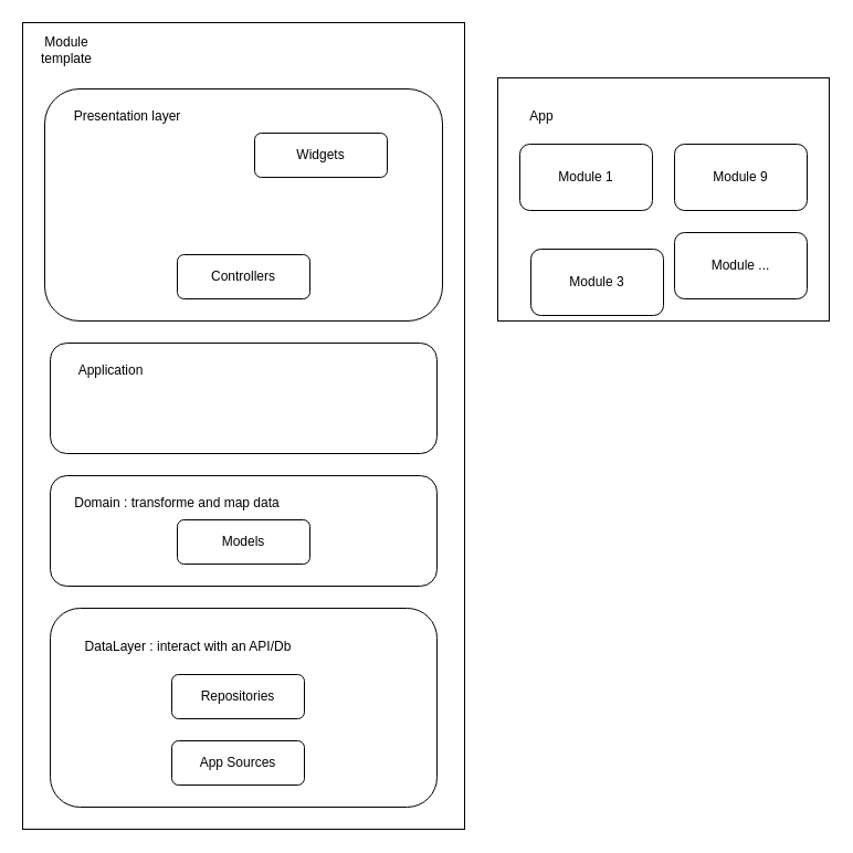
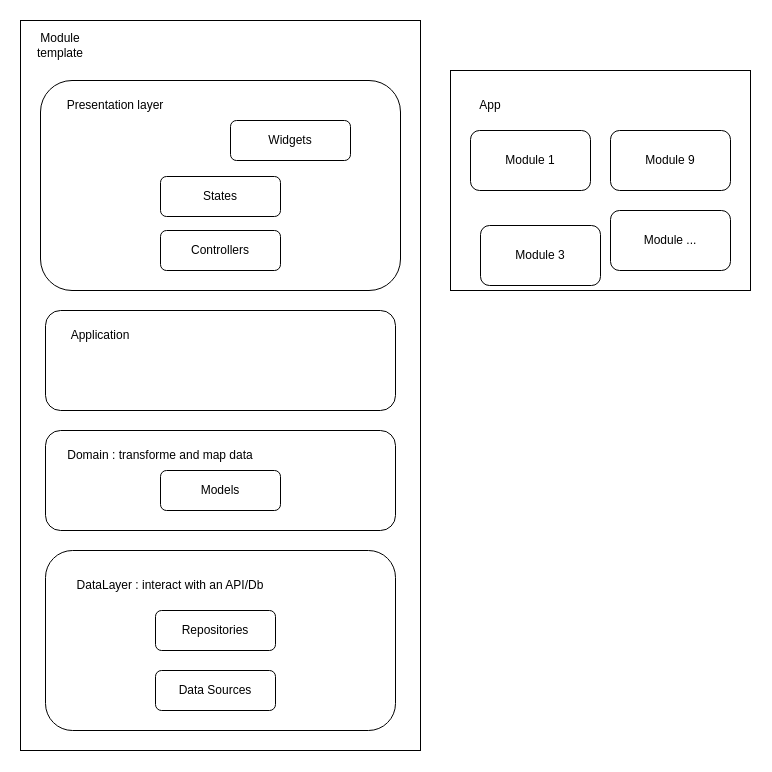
  <mxCell id="0" />
  <mxCell id="1" parent="0" />
  <mxCell id="2" value="" style="rounded=0;whiteSpace=wrap;html=1;" vertex="1" parent="1"><mxGeometry x="20" y="20" width="400" height="730" as="geometry" /></mxCell>
  <mxCell id="3" value="" style="rounded=1;whiteSpace=wrap;html=1;" vertex="1" parent="1"><mxGeometry x="40" y="80" width="360" height="210" as="geometry" /></mxCell>
  <mxCell id="4" value="Presentation layer" style="text;html=1;strokeColor=none;fillColor=none;align=center;verticalAlign=middle;whiteSpace=wrap;rounded=0;" vertex="1" parent="1"><mxGeometry x="60" y="90" width="110" height="30" as="geometry" /></mxCell>
  <mxCell id="5" value="Widgets" style="rounded=1;whiteSpace=wrap;html=1;" vertex="1" parent="1"><mxGeometry x="230" y="120" width="120" height="40" as="geometry" /></mxCell>
+ <mxCell id="6" value="States" style="rounded=1;whiteSpace=wrap;html=1;" vertex="1" parent="1"><mxGeometry x="160" y="176" width="120" height="40" as="geometry" /></mxCell>
  <mxCell id="7" value="Controllers" style="rounded=1;whiteSpace=wrap;html=1;" vertex="1" parent="1"><mxGeometry x="160" y="230" width="120" height="40" as="geometry" /></mxCell>
  <mxCell id="8" value="Module template" style="text;html=1;strokeColor=none;fillColor=none;align=center;verticalAlign=middle;whiteSpace=wrap;rounded=0;" vertex="1" parent="1"><mxGeometry x="30" y="30" width="60" height="30" as="geometry" /></mxCell>
  <mxCell id="9" value="" style="rounded=0;whiteSpace=wrap;html=1;" vertex="1" parent="1"><mxGeometry x="450" y="70" width="300" height="220" as="geometry" /></mxCell>
  <mxCell id="10" value="App" style="text;html=1;strokeColor=none;fillColor=none;align=center;verticalAlign=middle;whiteSpace=wrap;rounded=0;" vertex="1" parent="1"><mxGeometry x="460" y="90" width="60" height="30" as="geometry" /></mxCell>
  <mxCell id="11" value="Module 1" style="rounded=1;whiteSpace=wrap;html=1;" vertex="1" parent="1"><mxGeometry x="470" y="130" width="120" height="60" as="geometry" /></mxCell>
  <mxCell id="12" value="Module 9" style="rounded=1;whiteSpace=wrap;html=1;" vertex="1" parent="1"><mxGeometry x="610" y="130" width="120" height="60" as="geometry" /></mxCell>
  <mxCell id="13" value="Module 3" style="rounded=1;whiteSpace=wrap;html=1;" vertex="1" parent="1"><mxGeometry x="480" y="225" width="120" height="60" as="geometry" /></mxCell>
  <mxCell id="14" value="Module ..." style="rounded=1;whiteSpace=wrap;html=1;" vertex="1" parent="1"><mxGeometry x="610" y="210" width="120" height="60" as="geometry" /></mxCell>
  <mxCell id="15" value="" style="group" vertex="1" connectable="0" parent="1"><mxGeometry x="45" y="550" width="350" height="180" as="geometry" /></mxCell>
  <mxCell id="16" value="" style="rounded=1;whiteSpace=wrap;html=1;" vertex="1" parent="15"><mxGeometry width="350" height="180" as="geometry" /></mxCell>
  <mxCell id="17" value="DataLayer : interact with an API/Db" style="text;html=1;strokeColor=none;fillColor=none;align=center;verticalAlign=middle;whiteSpace=wrap;rounded=0;" vertex="1" parent="15"><mxGeometry x="20" y="20" width="210" height="30" as="geometry" /></mxCell>
  <mxCell id="18" value="Repositories" style="rounded=1;whiteSpace=wrap;html=1;" vertex="1" parent="15"><mxGeometry x="110" y="60" width="120" height="40" as="geometry" /></mxCell>
- <mxCell id="19" value="App Sources" style="rounded=1;whiteSpace=wrap;html=1;" vertex="1" parent="15"><mxGeometry x="110" y="120" width="120" height="40" as="geometry" /></mxCell>
+ <mxCell id="19" value="Data Sources" style="rounded=1;whiteSpace=wrap;html=1;" vertex="1" parent="15"><mxGeometry x="110" y="120" width="120" height="40" as="geometry" /></mxCell>
  <mxCell id="20" value="" style="group" vertex="1" connectable="0" parent="1"><mxGeometry x="45" y="310" width="350" height="100" as="geometry" /></mxCell>
  <mxCell id="21" value="" style="rounded=1;whiteSpace=wrap;html=1;" vertex="1" parent="20"><mxGeometry width="350" height="100" as="geometry" /></mxCell>
  <mxCell id="22" value="Application" style="text;html=1;strokeColor=none;fillColor=none;align=center;verticalAlign=middle;whiteSpace=wrap;rounded=0;" vertex="1" parent="20"><mxGeometry x="20" y="10" width="70" height="30" as="geometry" /></mxCell>
  <mxCell id="23" value="" style="group" vertex="1" connectable="0" parent="1"><mxGeometry x="45" y="430" width="350" height="100" as="geometry" /></mxCell>
  <mxCell id="24" value="" style="rounded=1;whiteSpace=wrap;html=1;" vertex="1" parent="23"><mxGeometry width="350" height="100" as="geometry" /></mxCell>
  <mxCell id="25" value="Domain : transforme and map data" style="text;html=1;strokeColor=none;fillColor=none;align=center;verticalAlign=middle;whiteSpace=wrap;rounded=0;" vertex="1" parent="23"><mxGeometry x="20" y="10" width="190" height="30" as="geometry" /></mxCell>
  <mxCell id="26" value="Models" style="rounded=1;whiteSpace=wrap;html=1;" vertex="1" parent="23"><mxGeometry x="115" y="40" width="120" height="40" as="geometry" /></mxCell>
